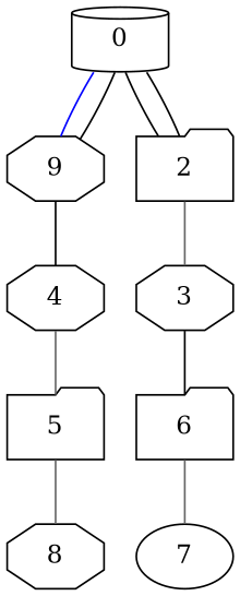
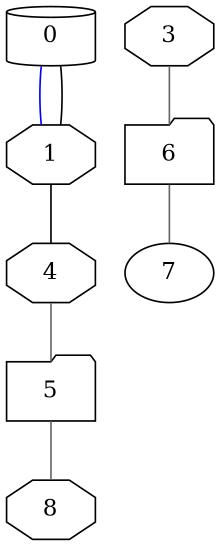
  graph {
    node [shape=octagon]
    edge [color=black]
    0 [shape=cylinder]
-   1 [label=9]
-   2 [shape=folder]
+   1
    4
    3
    5 [shape=folder]
    6 [shape=folder]
    7 [shape=ellipse]
    8
    0 -- 1 [color=blue]
-   0 -- 2
    1 -- 0
    1 -- 4
-   2 -- 0
-   2 -- 3 [color=gray40]
    4 -- 5 [color=gray40]
-   3 -- 6
+   3 -- 6 [color=gray40]
    5 -- 8 [color=gray40]
    6 -- 7 [color=gray40]
  }
